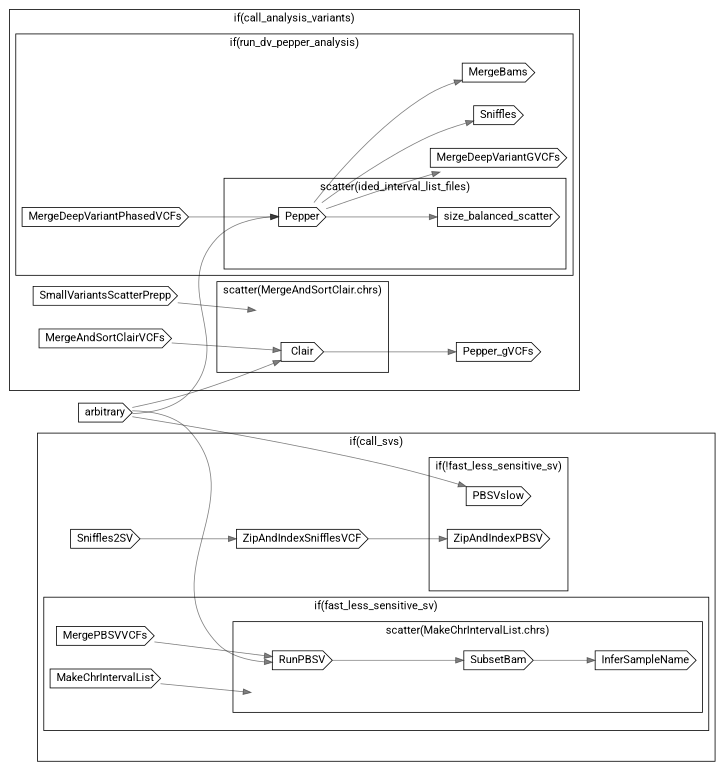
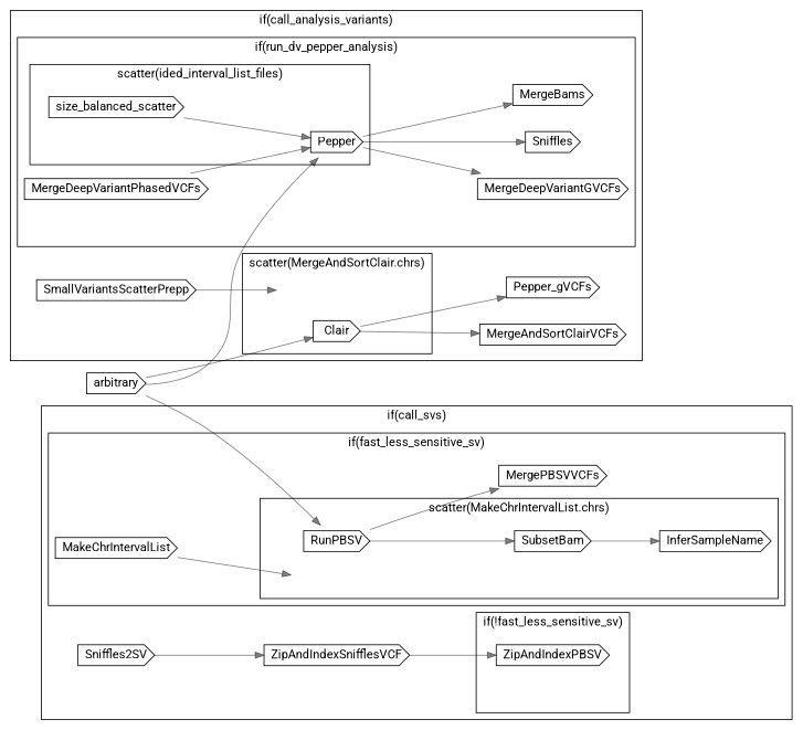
  digraph {
    compound=true
    rankdir=LR
    node [fontname=Roboto shape=cds]
    edge [color="#00000080"]
    n1 [label=Clair]
    "scatter-L71C9-c" [height=0 margin=0 style=invis width=0 shape=""]
    n3 [label=size_balanced_scatter]
    n4 [label=Pepper]
    "scatter-L119C13-pair" [height=0 margin=0 style=invis width=0 shape=""]
    n6 [label=MergeDeepVariantGVCFs]
    n7 [label=MergeDeepVariantPhasedVCFs]
    n8 [label=Sniffles]
    n9 [label=MergeBams]
    "if-L112C9" [height=0 margin=0 style=invis width=0 shape=""]
    n11 [label=SmallVariantsScatterPrepp]
    n12 [label=MergeAndSortClairVCFs]
    n13 [label=Pepper_gVCFs]
    "if-L61C5" [height=0 margin=0 style=invis width=0 shape=""]
    n15 [label=SubsetBam]
    n16 [label=RunPBSV]
    n17 [label=InferSampleName]
    "scatter-L183C13-c" [height=0 margin=0 style=invis width=0 shape=""]
    n19 [label=MakeChrIntervalList]
    n20 [label=MergePBSVVCFs]
    "if-L175C9" [height=0 margin=0 style=invis width=0 shape=""]
-   n22 [label=PBSVslow]
    n23 [label=ZipAndIndexPBSV]
    "if-L222C9" [height=0 margin=0 style=invis width=0 shape=""]
    n25 [label=Sniffles2SV]
    n26 [label=ZipAndIndexSnifflesVCF]
    "if-L174C5" [height=0 margin=0 style=invis width=0 shape=""]
    n28 [label=arbitrary]
    subgraph cluster_1 {
      fontname=Roboto
      label="if(call_analysis_variants)"
      rank=same
      n11
      n12
      n13
      "if-L61C5"
      subgraph cluster_2 {
        fontname=Roboto
        label="scatter(MergeAndSortClair.chrs)"
        rank=same
        n1
        "scatter-L71C9-c"
      }
      subgraph cluster_3 {
        fontname=Roboto
        label="if(run_dv_pepper_analysis)"
        rank=same
        n6
        n7
        n8
        n9
        "if-L112C9"
        subgraph cluster_4 {
          fontname=Roboto
          label="scatter(ided_interval_list_files)"
          rank=same
          n3
          n4
          "scatter-L119C13-pair"
        }
      }
    }
    subgraph cluster_5 {
      fontname=Roboto
      label="if(call_svs)"
      rank=same
      n25
      n26
      "if-L174C5"
      subgraph cluster_6 {
        fontname=Roboto
        label="if(fast_less_sensitive_sv)"
        rank=same
        n19
        n20
        "if-L175C9"
        subgraph cluster_7 {
          fontname=Roboto
          label="scatter(MakeChrIntervalList.chrs)"
          rank=same
          n15
          n16
          n17
          "scatter-L183C13-c"
        }
      }
      subgraph cluster_8 {
        fontname=Roboto
        label="if(!fast_less_sensitive_sv)"
        rank=same
-       n22
        n23
        "if-L222C9"
      }
    }
-   n12 -> n1
+   n1 -> n12
    n1 -> n13
-   n4 -> n3
+   n3 -> n4
    n4 -> n6
    n4 -> n8
    n4 -> n9
    n7 -> n4
    n11 -> "scatter-L71C9-c"
    n15 -> n17
    n16 -> n15
-   n20 -> n16
+   n16 -> n20
    n19 -> "scatter-L183C13-c"
    n25 -> n26
    n26 -> n23
    n28 -> n1
    n28 -> n4
    n28 -> n16
-   n28 -> n22
  }
